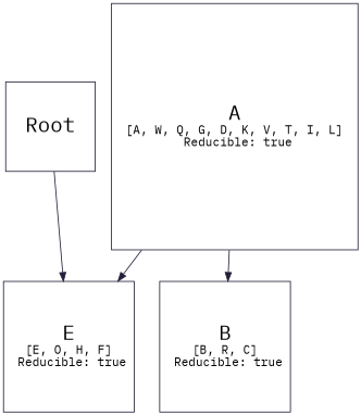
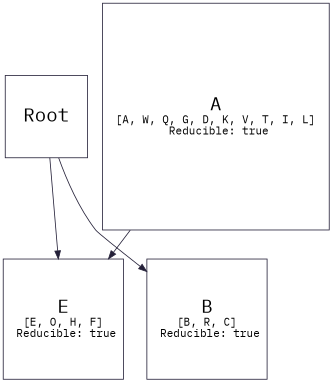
  digraph {
    color="#242038"
    fontname="IBM Plex Mono"
    node [color="#242038" fontname="IBM Plex Mono" shape=square]
    edge [color="#242038" fontname="IBM Plex Mono"]
    n1 [label=<<font point-size="24.0"> Root </font>>]
    n2 [label=<<font point-size="24.0"> E </font><br/> [E, O, H, F] <br/> Reducible: true>]
    n3 [label=<<font point-size="24.0"> A </font><br/> [A, W, Q, G, D, K, V, T, I, L] <br/> Reducible: true>]
    n4 [label=<<font point-size="24.0"> B </font><br/> [B, R, C] <br/> Reducible: true>]
    n1 -> n2
    n3 -> n2
-   n3 -> n4
+   n1 -> n4
  }
